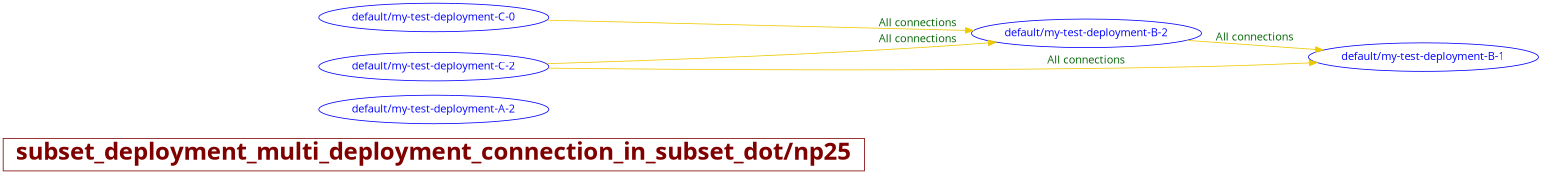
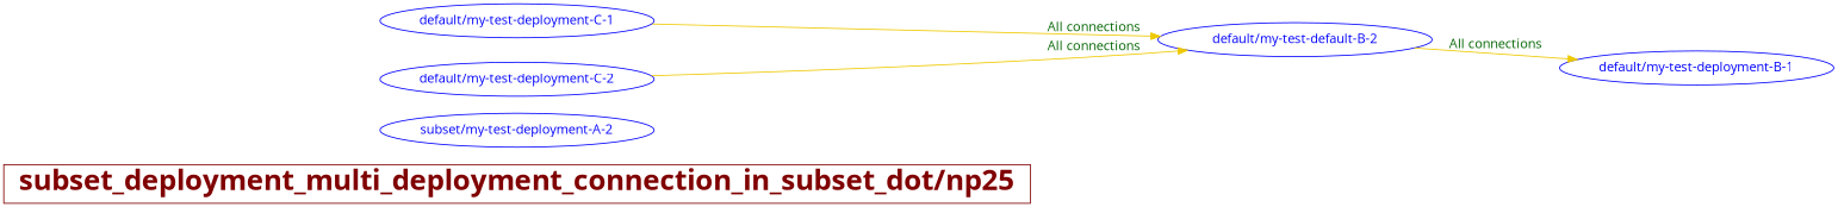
  digraph {
    fontname="Open Sans"
    rankdir=LR
    node [color=blue fontcolor=blue fontname="Open Sans"]
    edge [color=gold2 fontcolor=darkgreen fontname="Open Sans"]
    n1 [color=webmaroon fontcolor=webmaroon fontsize=30 label=< <B>subset_deployment_multi_deployment_connection_in_subset_dot/np25</B> > shape=box]
-   n2 [label="default/my-test-deployment-A-2"]
+   n2 [label="subset/my-test-deployment-A-2"]
    n3 [label="default/my-test-deployment-B-1"]
-   n4 [label="default/my-test-deployment-B-2"]
-   n5 [label="default/my-test-deployment-C-0"]
+   n4 [label="default/my-test-default-B-2"]
+   n5 [label="default/my-test-deployment-C-1"]
    n6 [label="default/my-test-deployment-C-2"]
    n4 -> n3 [label="All connections"]
    n5 -> n4 [label="All connections"]
-   n6 -> n3 [label="All connections"]
    n6 -> n4 [label="All connections"]
  }
